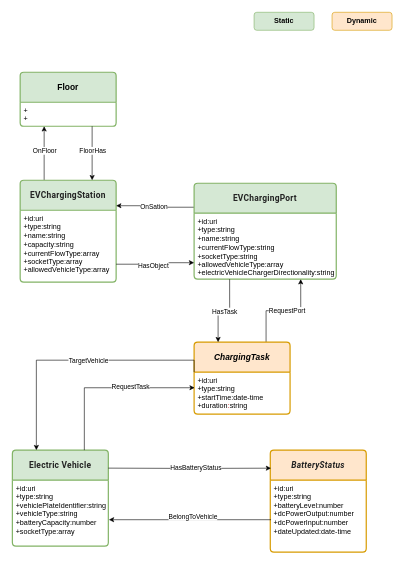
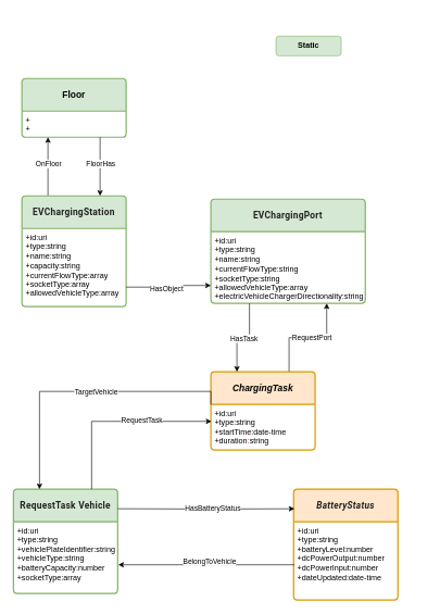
  <mxCell id="0" />
  <mxCell id="1" parent="0" />
  <mxCell id="2" value="&lt;b&gt;Floor&lt;/b&gt;" style="swimlane;childLayout=stackLayout;horizontal=1;startSize=50;horizontalStack=0;rounded=1;fontSize=14;fontStyle=0;strokeWidth=2;resizeParent=0;resizeLast=1;shadow=0;dashed=0;align=center;arcSize=4;whiteSpace=wrap;html=1;fillColor=#d5e8d4;strokeColor=#82b366;" vertex="1" parent="1"><mxGeometry x="33" y="120" width="160" height="90" as="geometry" /></mxCell>
  <mxCell id="3" value="+&lt;br&gt;+" style="align=left;strokeColor=none;fillColor=none;spacingLeft=4;spacingRight=4;fontSize=12;verticalAlign=top;resizable=0;rotatable=0;part=1;html=1;whiteSpace=wrap;" vertex="1" parent="2"><mxGeometry y="50" width="160" height="40" as="geometry" /></mxCell>
  <mxCell id="4" style="edgeStyle=orthogonalEdgeStyle;rounded=0;orthogonalLoop=1;jettySize=auto;html=1;entryX=0.5;entryY=1;entryDx=0;entryDy=0;" edge="1" parent="2" source="2" target="3"><mxGeometry relative="1" as="geometry" /></mxCell>
  <mxCell id="5" style="edgeStyle=orthogonalEdgeStyle;rounded=0;orthogonalLoop=1;jettySize=auto;html=1;exitX=0.25;exitY=0;exitDx=0;exitDy=0;entryX=0.25;entryY=1;entryDx=0;entryDy=0;" edge="1" parent="1" source="6" target="3"><mxGeometry relative="1" as="geometry" /></mxCell>
  <mxCell id="6" value="&lt;span style=&quot;color: rgb(34, 34, 34); font-family: &amp;quot;Google Sans&amp;quot;, Roboto, RobotoDraft, Helvetica, Arial, sans-serif; font-weight: 700; letter-spacing: 0.4px; text-align: start; white-space: pre;&quot;&gt;EVChargingStation&lt;/span&gt;" style="swimlane;childLayout=stackLayout;horizontal=1;startSize=50;horizontalStack=0;rounded=1;fontSize=14;fontStyle=0;strokeWidth=2;resizeParent=0;resizeLast=1;shadow=0;dashed=0;align=center;arcSize=4;whiteSpace=wrap;html=1;fillColor=#d5e8d4;strokeColor=#82b366;" vertex="1" parent="1"><mxGeometry x="33" y="300" width="160" height="170" as="geometry" /></mxCell>
  <mxCell id="7" value="+id:uri&lt;br&gt;+type:string&lt;br&gt;+name:string&lt;div&gt;&lt;div&gt;+capacity:string&lt;/div&gt;&lt;div&gt;+currentFlowType:&lt;span style=&quot;background-color: transparent; color: light-dark(rgb(0, 0, 0), rgb(255, 255, 255));&quot;&gt;array&lt;/span&gt;&lt;/div&gt;&lt;div&gt;+socketType:array&lt;/div&gt;&lt;div&gt;+allowedVehicleType:&lt;span style=&quot;background-color: transparent; color: light-dark(rgb(0, 0, 0), rgb(255, 255, 255));&quot;&gt;array&lt;/span&gt;&lt;/div&gt;&lt;div&gt;&lt;br&gt;&lt;/div&gt;&lt;/div&gt;" style="align=left;strokeColor=none;fillColor=none;spacingLeft=4;spacingRight=4;fontSize=12;verticalAlign=top;resizable=0;rotatable=0;part=1;html=1;whiteSpace=wrap;" vertex="1" parent="6"><mxGeometry y="50" width="160" height="120" as="geometry" /></mxCell>
- <mxCell id="8" style="edgeStyle=orthogonalEdgeStyle;rounded=0;orthogonalLoop=1;jettySize=auto;html=1;exitX=0;exitY=0.25;exitDx=0;exitDy=0;entryX=1;entryY=0.25;entryDx=0;entryDy=0;" edge="1" parent="1" source="10" target="6"><mxGeometry relative="1" as="geometry" /></mxCell>
- <mxCell id="9" value="OnSation" style="edgeLabel;html=1;align=center;verticalAlign=middle;resizable=0;points=[];" vertex="1" connectable="0" parent="8"><mxGeometry x="0.061" y="1" relative="1" as="geometry"><mxPoint as="offset" /></mxGeometry></mxCell>
  <mxCell id="10" value="&lt;span style=&quot;color: rgb(34, 34, 34); font-family: &amp;quot;Google Sans&amp;quot;, Roboto, RobotoDraft, Helvetica, Arial, sans-serif; font-weight: 700; letter-spacing: 0.4px; text-align: start; white-space: pre;&quot;&gt;EVChargingPort&lt;/span&gt;" style="swimlane;childLayout=stackLayout;horizontal=1;startSize=50;horizontalStack=0;rounded=1;fontSize=14;fontStyle=0;strokeWidth=2;resizeParent=0;resizeLast=1;shadow=0;dashed=0;align=center;arcSize=4;whiteSpace=wrap;html=1;fillColor=#d5e8d4;strokeColor=#82b366;" vertex="1" parent="1"><mxGeometry x="323" y="305" width="237" height="160" as="geometry" /></mxCell>
  <mxCell id="11" value="+id:uri&lt;br&gt;+type:string&lt;br&gt;+name:string&lt;div&gt;&lt;div&gt;&lt;span style=&quot;background-color: transparent; color: light-dark(rgb(0, 0, 0), rgb(255, 255, 255));&quot;&gt;+currentFlowType:&lt;/span&gt;&lt;span style=&quot;background-color: transparent; color: light-dark(rgb(0, 0, 0), rgb(255, 255, 255));&quot;&gt;string&lt;/span&gt;&lt;/div&gt;&lt;div&gt;+socketType:&lt;span style=&quot;background-color: transparent; color: light-dark(rgb(0, 0, 0), rgb(255, 255, 255));&quot;&gt;string&lt;/span&gt;&lt;/div&gt;&lt;div&gt;&lt;div&gt;+allowedVehicleType:&lt;span style=&quot;background-color: transparent; color: light-dark(rgb(0, 0, 0), rgb(255, 255, 255));&quot;&gt;array&lt;/span&gt;&lt;/div&gt;&lt;div&gt;&lt;div&gt;+electricVehicleChargerDirectionality:&lt;span style=&quot;background-color: transparent;&quot;&gt;string&lt;/span&gt;&lt;/div&gt;&lt;/div&gt;&lt;/div&gt;&lt;/div&gt;" style="align=left;strokeColor=none;fillColor=none;spacingLeft=4;spacingRight=4;fontSize=12;verticalAlign=top;resizable=0;rotatable=0;part=1;html=1;whiteSpace=wrap;" vertex="1" parent="10"><mxGeometry y="50" width="237" height="110" as="geometry" /></mxCell>
- <mxCell id="12" value="&lt;span style=&quot;color: rgb(34, 34, 34); font-family: &amp;quot;Google Sans&amp;quot;, Roboto, RobotoDraft, Helvetica, Arial, sans-serif; font-weight: 700; letter-spacing: 0.4px; text-align: start; white-space: pre;&quot;&gt;Electric Vehicle&lt;/span&gt;" style="swimlane;childLayout=stackLayout;horizontal=1;startSize=50;horizontalStack=0;rounded=1;fontSize=14;fontStyle=0;strokeWidth=2;resizeParent=0;resizeLast=1;shadow=0;dashed=0;align=center;arcSize=4;whiteSpace=wrap;html=1;fillColor=#d5e8d4;strokeColor=#82b366;" vertex="1" parent="1"><mxGeometry x="20" y="750" width="160" height="160" as="geometry" /></mxCell>
+ <mxCell id="12" value="&lt;span style=&quot;color: rgb(34, 34, 34); font-family: &amp;quot;Google Sans&amp;quot;, Roboto, RobotoDraft, Helvetica, Arial, sans-serif; font-weight: 700; letter-spacing: 0.4px; text-align: start; white-space: pre;&quot;&gt;RequestTask Vehicle&lt;/span&gt;" style="swimlane;childLayout=stackLayout;horizontal=1;startSize=50;horizontalStack=0;rounded=1;fontSize=14;fontStyle=0;strokeWidth=2;resizeParent=0;resizeLast=1;shadow=0;dashed=0;align=center;arcSize=4;whiteSpace=wrap;html=1;fillColor=#d5e8d4;strokeColor=#82b366;" vertex="1" parent="1"><mxGeometry x="20" y="750" width="160" height="160" as="geometry" /></mxCell>
  <mxCell id="13" value="+id:uri&lt;br&gt;+type:string&lt;br&gt;&lt;div&gt;&lt;div&gt;&lt;span style=&quot;background-color: transparent;&quot;&gt;+vehiclePlateIdentifier:&lt;/span&gt;&lt;span style=&quot;background-color: transparent;&quot;&gt;string&lt;/span&gt;&lt;/div&gt;&lt;div&gt;&lt;span style=&quot;background-color: transparent; color: light-dark(rgb(0, 0, 0), rgb(255, 255, 255));&quot;&gt;+vehicleType:&lt;/span&gt;&lt;span style=&quot;background-color: transparent; color: light-dark(rgb(0, 0, 0), rgb(255, 255, 255));&quot;&gt;string&lt;/span&gt;&lt;/div&gt;&lt;/div&gt;&lt;div&gt;&lt;div&gt;&lt;span style=&quot;background-color: transparent;&quot;&gt;+batteryCapacity:&lt;/span&gt;&lt;span style=&quot;background-color: transparent; color: light-dark(rgb(0, 0, 0), rgb(255, 255, 255));&quot;&gt;number&lt;/span&gt;&lt;/div&gt;&lt;/div&gt;&lt;div&gt;+socketType:&lt;span style=&quot;background-color: transparent; color: light-dark(rgb(0, 0, 0), rgb(255, 255, 255));&quot;&gt;array&lt;/span&gt;&lt;/div&gt;&lt;div&gt;&lt;span style=&quot;background-color: transparent;&quot;&gt;&lt;br&gt;&lt;/span&gt;&lt;/div&gt;" style="align=left;strokeColor=none;fillColor=none;spacingLeft=4;spacingRight=4;fontSize=12;verticalAlign=top;resizable=0;rotatable=0;part=1;html=1;whiteSpace=wrap;" vertex="1" parent="12"><mxGeometry y="50" width="160" height="110" as="geometry" /></mxCell>
  <mxCell id="14" value="&lt;span style=&quot;color: rgb(34, 34, 34); font-family: &amp;quot;Google Sans&amp;quot;, Roboto, RobotoDraft, Helvetica, Arial, sans-serif; font-weight: 700; letter-spacing: 0.4px; text-align: start; white-space: pre;&quot;&gt;&lt;i&gt;BatteryStatus&lt;/i&gt;&lt;/span&gt;" style="swimlane;childLayout=stackLayout;horizontal=1;startSize=50;horizontalStack=0;rounded=1;fontSize=14;fontStyle=0;strokeWidth=2;resizeParent=0;resizeLast=1;shadow=0;dashed=0;align=center;arcSize=4;whiteSpace=wrap;html=1;fillColor=#ffe6cc;strokeColor=#d79b00;" vertex="1" parent="1"><mxGeometry x="450" y="750" width="160" height="170" as="geometry" /></mxCell>
  <mxCell id="15" value="+id:uri&lt;br&gt;+type:string&lt;br&gt;&lt;div&gt;&lt;div&gt;&lt;span style=&quot;background-color: transparent;&quot;&gt;+batteryLevel:&lt;/span&gt;&lt;span style=&quot;background-color: transparent;&quot;&gt;number&lt;/span&gt;&lt;/div&gt;&lt;div&gt;+dcPowerOutput:&lt;span style=&quot;background-color: transparent; color: light-dark(rgb(0, 0, 0), rgb(255, 255, 255));&quot;&gt;number&lt;/span&gt;&lt;/div&gt;&lt;div&gt;+dcPowerInput:&lt;span style=&quot;background-color: transparent;&quot;&gt;number&lt;/span&gt;&lt;/div&gt;&lt;/div&gt;&lt;div&gt;+dateUpdated:&lt;span style=&quot;background-color: transparent;&quot;&gt;date-time&lt;/span&gt;&lt;/div&gt;" style="align=left;strokeColor=none;fillColor=none;spacingLeft=4;spacingRight=4;fontSize=12;verticalAlign=top;resizable=0;rotatable=0;part=1;html=1;whiteSpace=wrap;" vertex="1" parent="14"><mxGeometry y="50" width="160" height="120" as="geometry" /></mxCell>
  <mxCell id="16" style="edgeStyle=orthogonalEdgeStyle;rounded=0;orthogonalLoop=1;jettySize=auto;html=1;entryX=1.006;entryY=0.6;entryDx=0;entryDy=0;entryPerimeter=0;exitX=0.008;exitY=0.55;exitDx=0;exitDy=0;exitPerimeter=0;" edge="1" parent="1" source="15" target="13"><mxGeometry relative="1" as="geometry"><mxPoint x="400" y="850" as="sourcePoint" /><Array as="points" /></mxGeometry></mxCell>
  <mxCell id="17" value="BelongToVehicle" style="edgeLabel;html=1;align=center;verticalAlign=middle;resizable=0;points=[];" vertex="1" connectable="0" parent="16"><mxGeometry x="0.074" y="-2" relative="1" as="geometry"><mxPoint x="14" y="-4" as="offset" /></mxGeometry></mxCell>
  <mxCell id="18" style="edgeStyle=orthogonalEdgeStyle;rounded=0;orthogonalLoop=1;jettySize=auto;html=1;exitX=0.75;exitY=0;exitDx=0;exitDy=0;entryX=0.75;entryY=1;entryDx=0;entryDy=0;" edge="1" parent="1" source="20" target="11"><mxGeometry relative="1" as="geometry" /></mxCell>
  <mxCell id="19" value="RequestPort" style="edgeLabel;html=1;align=center;verticalAlign=middle;resizable=0;points=[];" vertex="1" connectable="0" parent="18"><mxGeometry x="0.073" relative="1" as="geometry"><mxPoint as="offset" /></mxGeometry></mxCell>
  <mxCell id="20" value="&lt;b&gt;&lt;i&gt;ChargingTask&lt;/i&gt;&lt;/b&gt;" style="swimlane;childLayout=stackLayout;horizontal=1;startSize=50;horizontalStack=0;rounded=1;fontSize=14;fontStyle=0;strokeWidth=2;resizeParent=0;resizeLast=1;shadow=0;dashed=0;align=center;arcSize=4;whiteSpace=wrap;html=1;fillColor=#ffe6cc;strokeColor=#d79b00;" vertex="1" parent="1"><mxGeometry x="323" y="570" width="160" height="120" as="geometry" /></mxCell>
  <mxCell id="21" value="+id:uri&lt;br&gt;+type:string&lt;br&gt;&lt;div&gt;&lt;div&gt;&lt;span style=&quot;background-color: transparent; color: light-dark(rgb(0, 0, 0), rgb(255, 255, 255));&quot;&gt;+startTime:&lt;/span&gt;&lt;span style=&quot;background-color: transparent; color: light-dark(rgb(0, 0, 0), rgb(255, 255, 255));&quot;&gt;date-time&lt;/span&gt;&lt;/div&gt;&lt;/div&gt;&lt;div&gt;+d&lt;span style=&quot;background-color: transparent;&quot;&gt;uration&lt;font color=&quot;rgba(0, 0, 0, 0)&quot;&gt;:&lt;/font&gt;&lt;/span&gt;&lt;span style=&quot;background-color: transparent; color: light-dark(rgb(0, 0, 0), rgb(255, 255, 255));&quot;&gt;string&lt;/span&gt;&lt;/div&gt;" style="align=left;strokeColor=none;fillColor=none;spacingLeft=4;spacingRight=4;fontSize=12;verticalAlign=top;resizable=0;rotatable=0;part=1;html=1;whiteSpace=wrap;" vertex="1" parent="20"><mxGeometry y="50" width="160" height="70" as="geometry" /></mxCell>
  <mxCell id="22" style="edgeStyle=orthogonalEdgeStyle;rounded=0;orthogonalLoop=1;jettySize=auto;html=1;exitX=0;exitY=0;exitDx=0;exitDy=0;entryX=0.25;entryY=0;entryDx=0;entryDy=0;" edge="1" parent="1" source="21" target="12"><mxGeometry relative="1" as="geometry" /></mxCell>
  <mxCell id="23" value="TargetVehicle" style="edgeLabel;html=1;align=center;verticalAlign=middle;resizable=0;points=[];" vertex="1" connectable="0" parent="22"><mxGeometry x="0.019" y="3" relative="1" as="geometry"><mxPoint x="24" y="-3" as="offset" /></mxGeometry></mxCell>
  <mxCell id="24" style="edgeStyle=orthogonalEdgeStyle;rounded=0;orthogonalLoop=1;jettySize=auto;html=1;exitX=0.75;exitY=0;exitDx=0;exitDy=0;entryX=0.006;entryY=0.371;entryDx=0;entryDy=0;entryPerimeter=0;" edge="1" parent="1" source="12" target="21"><mxGeometry relative="1" as="geometry" /></mxCell>
  <mxCell id="25" value="RequestTask" style="edgeLabel;html=1;align=center;verticalAlign=middle;resizable=0;points=[];" vertex="1" connectable="0" parent="24"><mxGeometry x="0.113" y="2" relative="1" as="geometry"><mxPoint x="21" as="offset" /></mxGeometry></mxCell>
  <mxCell id="26" style="edgeStyle=orthogonalEdgeStyle;rounded=0;orthogonalLoop=1;jettySize=auto;html=1;exitX=0.75;exitY=1;exitDx=0;exitDy=0;entryX=0.75;entryY=0;entryDx=0;entryDy=0;" edge="1" parent="1" source="3" target="6"><mxGeometry relative="1" as="geometry" /></mxCell>
  <mxCell id="27" value="OnFloor" style="edgeLabel;html=1;align=center;verticalAlign=middle;resizable=0;points=[];" vertex="1" connectable="0" parent="26"><mxGeometry x="-0.022" y="2" relative="1" as="geometry"><mxPoint x="-82" y="-4" as="offset" /></mxGeometry></mxCell>
  <mxCell id="28" value="FloorHas" style="edgeLabel;html=1;align=center;verticalAlign=middle;resizable=0;points=[];" vertex="1" connectable="0" parent="26"><mxGeometry x="0.022" y="-8" relative="1" as="geometry"><mxPoint x="8" y="-6" as="offset" /></mxGeometry></mxCell>
  <mxCell id="29" style="edgeStyle=orthogonalEdgeStyle;rounded=0;orthogonalLoop=1;jettySize=auto;html=1;exitX=1;exitY=0.75;exitDx=0;exitDy=0;entryX=0;entryY=0.75;entryDx=0;entryDy=0;" edge="1" parent="1" source="7" target="11"><mxGeometry relative="1" as="geometry" /></mxCell>
  <mxCell id="30" value="HasObject" style="edgeLabel;html=1;align=center;verticalAlign=middle;resizable=0;points=[];" vertex="1" connectable="0" parent="29"><mxGeometry x="-0.246" relative="1" as="geometry"><mxPoint x="11" y="1" as="offset" /></mxGeometry></mxCell>
- <mxCell id="31" value="&lt;b&gt;Static&lt;/b&gt;" style="rounded=1;whiteSpace=wrap;html=1;fillColor=#d5e8d4;strokeColor=#82b366;" vertex="1" parent="1"><mxGeometry x="423" y="20" width="100" height="30" as="geometry" /></mxCell>
- <mxCell id="32" value="&lt;b&gt;Dynamic&lt;/b&gt;" style="rounded=1;whiteSpace=wrap;html=1;fillColor=#ffe6cc;strokeColor=#d79b00;" vertex="1" parent="1"><mxGeometry x="553" y="20" width="100" height="30" as="geometry" /></mxCell>
+ <mxCell id="31" value="&lt;b&gt;Static&lt;/b&gt;" style="rounded=1;whiteSpace=wrap;html=1;fillColor=#d5e8d4;strokeColor=#82b366;" vertex="1" parent="1"><mxGeometry x="423" y="55" width="100" height="30" as="geometry" /></mxCell>
  <mxCell id="33" style="edgeStyle=orthogonalEdgeStyle;rounded=0;orthogonalLoop=1;jettySize=auto;html=1;exitX=0.25;exitY=1;exitDx=0;exitDy=0;entryX=0.25;entryY=0;entryDx=0;entryDy=0;" edge="1" parent="1" source="11" target="20"><mxGeometry relative="1" as="geometry" /></mxCell>
  <mxCell id="34" value="HasTask" style="edgeLabel;html=1;align=center;verticalAlign=middle;resizable=0;points=[];" vertex="1" connectable="0" parent="33"><mxGeometry x="-0.018" y="1" relative="1" as="geometry"><mxPoint as="offset" /></mxGeometry></mxCell>
  <mxCell id="35" style="edgeStyle=orthogonalEdgeStyle;rounded=0;orthogonalLoop=1;jettySize=auto;html=1;entryX=0.008;entryY=0.177;entryDx=0;entryDy=0;entryPerimeter=0;" edge="1" parent="1" target="14"><mxGeometry relative="1" as="geometry"><mxPoint x="180" y="780" as="sourcePoint" /></mxGeometry></mxCell>
  <mxCell id="36" value="HasBatteryStatus" style="edgeLabel;html=1;align=center;verticalAlign=middle;resizable=0;points=[];" vertex="1" connectable="0" parent="35"><mxGeometry x="0.074" y="1" relative="1" as="geometry"><mxPoint as="offset" /></mxGeometry></mxCell>
